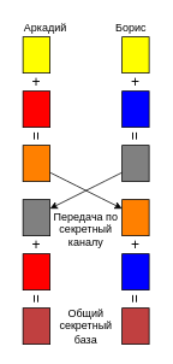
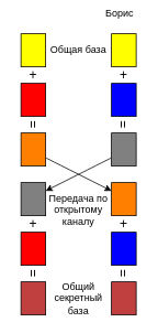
  <mxCell id="0" />
  <mxCell id="1" parent="0" />
- <mxCell id="2" value="Аркадий" style="text;html=1;strokeColor=none;fillColor=none;align=center;verticalAlign=middle;whiteSpace=wrap;rounded=0;" parent="1" vertex="1"><mxGeometry x="25" y="20" width="50" height="20" as="geometry" /></mxCell>
- <mxCell id="3" value="Борис" style="text;html=1;strokeColor=none;fillColor=none;align=center;verticalAlign=middle;whiteSpace=wrap;rounded=0;" parent="1" vertex="1"><mxGeometry x="125" y="20" width="40" height="20" as="geometry" /></mxCell>
+ <mxCell id="3" value="Борис" style="text;html=1;strokeColor=none;fillColor=none;align=center;verticalAlign=middle;whiteSpace=wrap;rounded=0;" parent="1" vertex="1"><mxGeometry x="125" y="5" width="40" height="20" as="geometry" /></mxCell>
+ <mxCell id="4" value="Общая база" style="text;html=1;strokeColor=none;fillColor=none;align=center;verticalAlign=middle;whiteSpace=wrap;rounded=0;" parent="1" vertex="1"><mxGeometry x="60" y="50" width="70" height="20" as="geometry" /></mxCell>
  <mxCell id="5" style="edgeStyle=none;curved=1;orthogonalLoop=1;jettySize=auto;html=1;exitX=1;exitY=1;exitDx=0;exitDy=0;entryX=0;entryY=0;entryDx=0;entryDy=0;" parent="1" edge="1"><mxGeometry relative="1" as="geometry"><mxPoint x="146.716" y="371.716" as="targetPoint" /></mxGeometry></mxCell>
  <mxCell id="6" style="edgeStyle=none;curved=1;orthogonalLoop=1;jettySize=auto;html=1;exitX=0;exitY=1;exitDx=0;exitDy=0;entryX=1;entryY=0;entryDx=0;entryDy=0;" parent="1" edge="1"><mxGeometry relative="1" as="geometry"><mxPoint x="146.716" y="308.284" as="sourcePoint" /></mxGeometry></mxCell>
  <mxCell id="7" value="&lt;font style=&quot;font-size: 16px&quot;&gt;+&lt;/font&gt;" style="text;html=1;strokeColor=none;fillColor=none;align=center;verticalAlign=middle;whiteSpace=wrap;rounded=0;" parent="1" vertex="1"><mxGeometry x="20" y="80" width="40" height="20" as="geometry" /></mxCell>
  <mxCell id="8" value="&lt;font style=&quot;font-size: 16px&quot;&gt;+&lt;/font&gt;" style="text;html=1;strokeColor=none;fillColor=none;align=center;verticalAlign=middle;whiteSpace=wrap;rounded=0;" parent="1" vertex="1"><mxGeometry x="130" y="80" width="40" height="20" as="geometry" /></mxCell>
  <mxCell id="9" value="&lt;font style=&quot;font-size: 16px&quot;&gt;+&lt;/font&gt;" style="text;html=1;strokeColor=none;fillColor=none;align=center;verticalAlign=middle;whiteSpace=wrap;rounded=0;" parent="1" vertex="1"><mxGeometry x="20" y="260" width="40" height="20" as="geometry" /></mxCell>
  <mxCell id="10" value="&lt;font style=&quot;font-size: 16px&quot;&gt;+&lt;/font&gt;" style="text;html=1;strokeColor=none;fillColor=none;align=center;verticalAlign=middle;whiteSpace=wrap;rounded=0;" parent="1" vertex="1"><mxGeometry x="130" y="260" width="40" height="20" as="geometry" /></mxCell>
  <mxCell id="11" value="&lt;font style=&quot;font-size: 16px&quot;&gt;=&lt;/font&gt;" style="text;html=1;strokeColor=none;fillColor=none;align=center;verticalAlign=middle;whiteSpace=wrap;rounded=0;rotation=90;" parent="1" vertex="1"><mxGeometry x="20" y="320" width="40" height="20" as="geometry" /></mxCell>
  <mxCell id="12" value="&lt;font style=&quot;font-size: 16px&quot;&gt;=&lt;/font&gt;" style="text;html=1;strokeColor=none;fillColor=none;align=center;verticalAlign=middle;whiteSpace=wrap;rounded=0;rotation=90;" parent="1" vertex="1"><mxGeometry x="130" y="320" width="40" height="20" as="geometry" /></mxCell>
  <mxCell id="13" value="&lt;font style=&quot;font-size: 16px&quot;&gt;=&lt;/font&gt;" style="text;html=1;strokeColor=none;fillColor=none;align=center;verticalAlign=middle;whiteSpace=wrap;rounded=0;rotation=90;" parent="1" vertex="1"><mxGeometry x="20" y="140" width="40" height="20" as="geometry" /></mxCell>
  <mxCell id="14" value="&lt;font style=&quot;font-size: 16px&quot;&gt;=&lt;/font&gt;" style="text;html=1;strokeColor=none;fillColor=none;align=center;verticalAlign=middle;whiteSpace=wrap;rounded=0;rotation=90;" parent="1" vertex="1"><mxGeometry x="130" y="140" width="40" height="20" as="geometry" /></mxCell>
- <mxCell id="15" value="Передача по секретный каналу" style="text;html=1;strokeColor=none;fillColor=none;align=center;verticalAlign=middle;whiteSpace=wrap;rounded=0;" parent="1" vertex="1"><mxGeometry x="50" y="220" width="90" height="65" as="geometry" /></mxCell>
+ <mxCell id="15" value="Передача по открытому каналу" style="text;html=1;strokeColor=none;fillColor=none;align=center;verticalAlign=middle;whiteSpace=wrap;rounded=0;" parent="1" vertex="1"><mxGeometry x="50" y="220" width="90" height="65" as="geometry" /></mxCell>
  <mxCell id="16" value="Общий секретный база" style="text;html=1;strokeColor=none;fillColor=none;align=center;verticalAlign=middle;whiteSpace=wrap;rounded=0;" parent="1" vertex="1"><mxGeometry x="75" y="350" width="40" height="20" as="geometry" /></mxCell>
  <mxCell id="17" value="" style="rounded=0;whiteSpace=wrap;html=1;fillColor=#FFFF00;" parent="1" vertex="1"><mxGeometry x="135" y="40" width="30" height="40" as="geometry" /></mxCell>
  <mxCell id="18" value="" style="rounded=0;whiteSpace=wrap;html=1;fillColor=#FFFF00;" parent="1" vertex="1"><mxGeometry x="25" y="40" width="30" height="40" as="geometry" /></mxCell>
  <mxCell id="19" value="" style="rounded=0;whiteSpace=wrap;html=1;fillColor=#FF0000;" parent="1" vertex="1"><mxGeometry x="25" y="100" width="30" height="40" as="geometry" /></mxCell>
  <mxCell id="20" value="" style="rounded=0;whiteSpace=wrap;html=1;fillColor=#0000FF;" parent="1" vertex="1"><mxGeometry x="135" y="100" width="30" height="40" as="geometry" /></mxCell>
  <mxCell id="21" value="" style="rounded=0;whiteSpace=wrap;html=1;fillColor=#808080;" parent="1" vertex="1"><mxGeometry x="25" y="220" width="30" height="40" as="geometry" /></mxCell>
  <mxCell id="22" style="edgeStyle=none;curved=1;orthogonalLoop=1;jettySize=auto;html=1;exitX=0;exitY=0.75;exitDx=0;exitDy=0;entryX=1;entryY=0.25;entryDx=0;entryDy=0;" parent="1" source="23" target="21" edge="1"><mxGeometry relative="1" as="geometry" /></mxCell>
  <mxCell id="23" value="" style="rounded=0;whiteSpace=wrap;html=1;fillColor=#808080;" parent="1" vertex="1"><mxGeometry x="135" y="160" width="30" height="40" as="geometry" /></mxCell>
  <mxCell id="24" style="edgeStyle=none;curved=1;orthogonalLoop=1;jettySize=auto;html=1;exitX=1;exitY=0.75;exitDx=0;exitDy=0;entryX=0;entryY=0.25;entryDx=0;entryDy=0;" parent="1" source="25" target="26" edge="1"><mxGeometry relative="1" as="geometry" /></mxCell>
  <mxCell id="25" value="" style="rounded=0;whiteSpace=wrap;html=1;fillColor=#FF8000;" parent="1" vertex="1"><mxGeometry x="25" y="160" width="30" height="40" as="geometry" /></mxCell>
  <mxCell id="26" value="" style="rounded=0;whiteSpace=wrap;html=1;fillColor=#FF8000;" parent="1" vertex="1"><mxGeometry x="135" y="220" width="30" height="40" as="geometry" /></mxCell>
  <mxCell id="27" value="" style="rounded=0;whiteSpace=wrap;html=1;fillColor=#C04040;" parent="1" vertex="1"><mxGeometry x="135" y="340" width="30" height="40" as="geometry" /></mxCell>
  <mxCell id="28" value="" style="rounded=0;whiteSpace=wrap;html=1;fillColor=#C04040;" parent="1" vertex="1"><mxGeometry x="25" y="340" width="30" height="40" as="geometry" /></mxCell>
  <mxCell id="29" value="" style="rounded=0;whiteSpace=wrap;html=1;fillColor=#FF0000;" parent="1" vertex="1"><mxGeometry x="25" y="280" width="30" height="40" as="geometry" /></mxCell>
  <mxCell id="30" value="" style="rounded=0;whiteSpace=wrap;html=1;fillColor=#0000FF;" parent="1" vertex="1"><mxGeometry x="135" y="280" width="30" height="40" as="geometry" /></mxCell>
